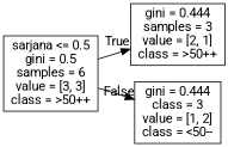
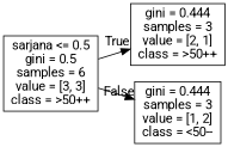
  digraph {
    rankdir=LR
    fontname=Roboto
    node [shape=box fontname=Roboto]
    edge [labeldistance=2.5 fontname=Roboto]
    n1 [label="sarjana <= 0.5\ngini = 0.5\nsamples = 6\nvalue = [3, 3]\nclass = >50++"]
    n2 [label="gini = 0.444\nsamples = 3\nvalue = [2, 1]\nclass = >50++"]
-   n3 [label="gini = 0.444\nclass = 3\nvalue = [1, 2]\nclass = <50--"]
+   n3 [label="gini = 0.444\nsamples = 3\nvalue = [1, 2]\nclass = <50--"]
    n1 -> n2 [headlabel=True labelangle=45]
    n1 -> n3 [headlabel=False labelangle=-45]
  }
